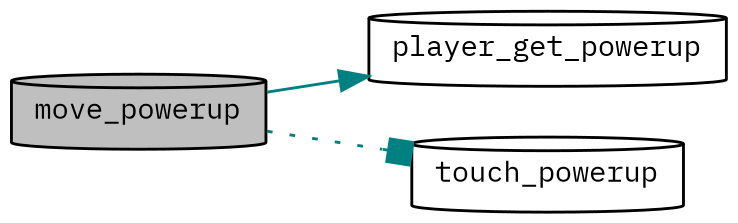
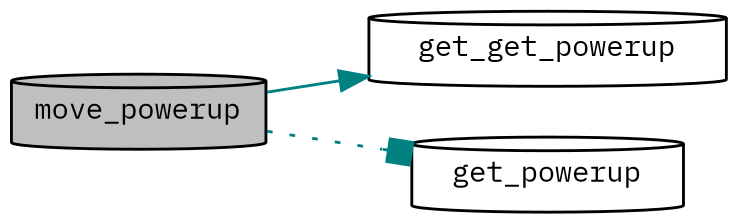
  digraph {
    fontname="IBM Plex Mono"
    rankdir=LR
    node [color=black fillcolor=white fontname="IBM Plex Mono" fontsize=10 shape=cylinder style=filled]
    edge [color=teal fontname="IBM Plex Mono" fontsize=10 labelfontname=Helvetica labelfontsize=10]
    n1 [fillcolor=grey75 fontcolor=black height=0.2 label=move_powerup width=0.4]
-   n2 [height=0.2 label=player_get_powerup width=0.4]
-   n3 [height=0.2 label=touch_powerup width=0.4]
+   n2 [height=0.2 label=get_get_powerup width=0.4]
+   n3 [height=0.2 label=get_powerup width=0.4]
    n1 -> n2 [arrowhead=normal style=solid]
    n1 -> n3 [arrowhead=box style=dotted]
  }
